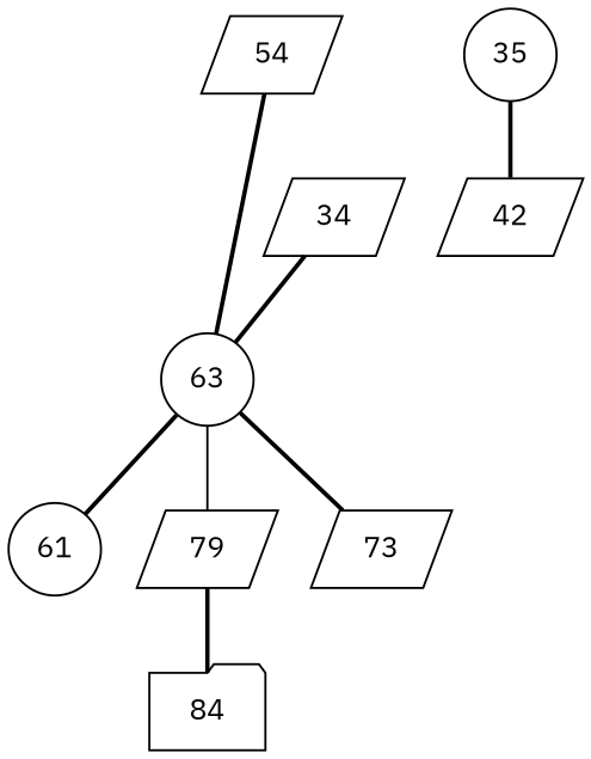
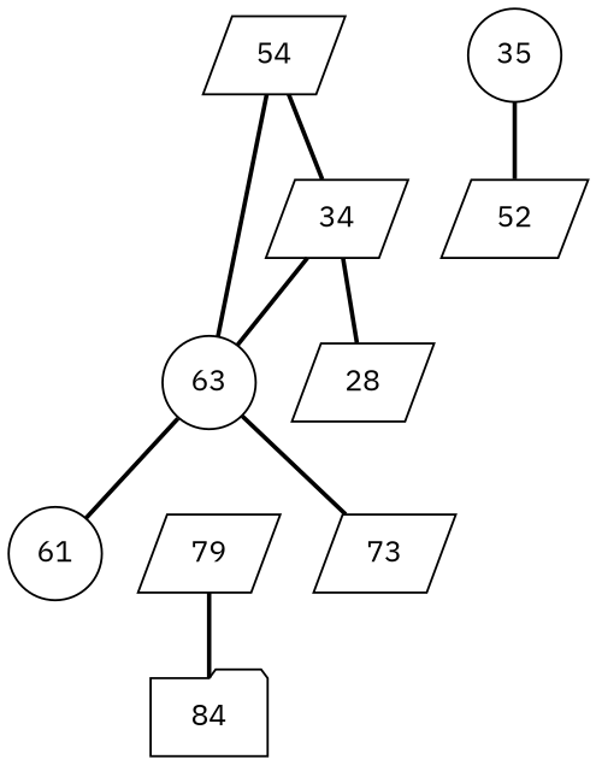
  graph {
    fontname="IBM Plex Sans"
    node [fontname="IBM Plex Sans" shape=parallelogram]
    edge [fontname="IBM Plex Sans" style=bold]
    54
    34
    63 [shape=circle]
+   28
    61 [shape=circle]
    79
    73
    35 [shape=circle]
-   52 [label=42]
+   52
    84 [shape=folder]
+   54 -- 34
    54 -- 63
    34 -- 63
+   34 -- 28
    63 -- 61
-   63 -- 79 [style=solid]
    63 -- 73
    79 -- 84
    35 -- 52
  }
